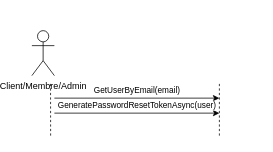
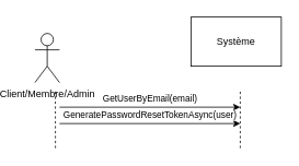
  <mxCell id="0" />
  <mxCell id="1" parent="0" />
  <mxCell id="2" value="Client/Membre/Admin" style="shape=umlActor;verticalLabelPosition=bottom;labelBackgroundColor=#ffffff;verticalAlign=top;html=1;outlineConnect=0;" vertex="1" parent="1"><mxGeometry x="20" y="40" width="30" height="60" as="geometry" /></mxCell>
  <mxCell id="3" value="GetUserByEmail(email)" style="endArrow=classic;html=1;" edge="1" parent="1"><mxGeometry y="10" width="50" height="50" relative="1" as="geometry"><mxPoint x="50" y="130" as="sourcePoint" /><mxPoint x="270" y="130" as="targetPoint" /><mxPoint as="offset" /></mxGeometry></mxCell>
+ <mxCell id="4" value="Système" style="rounded=0;whiteSpace=wrap;html=1;" vertex="1" parent="1"><mxGeometry x="210" y="20" width="110" height="60" as="geometry" /></mxCell>
  <mxCell id="5" value="" style="endArrow=none;dashed=1;html=1;" edge="1" parent="1"><mxGeometry width="50" height="50" relative="1" as="geometry"><mxPoint x="270" y="180" as="sourcePoint" /><mxPoint x="270" y="110" as="targetPoint" /></mxGeometry></mxCell>
  <mxCell id="6" value="" style="endArrow=none;dashed=1;html=1;" edge="1" parent="1"><mxGeometry width="50" height="50" relative="1" as="geometry"><mxPoint x="45" y="180" as="sourcePoint" /><mxPoint x="44.88" y="110" as="targetPoint" /></mxGeometry></mxCell>
  <mxCell id="7" value="GeneratePasswordResetTokenAsync(user)" style="endArrow=classic;html=1;" edge="1" parent="1"><mxGeometry y="10" width="50" height="50" relative="1" as="geometry"><mxPoint x="50" y="150" as="sourcePoint" /><mxPoint x="270" y="150" as="targetPoint" /><mxPoint as="offset" /></mxGeometry></mxCell>
